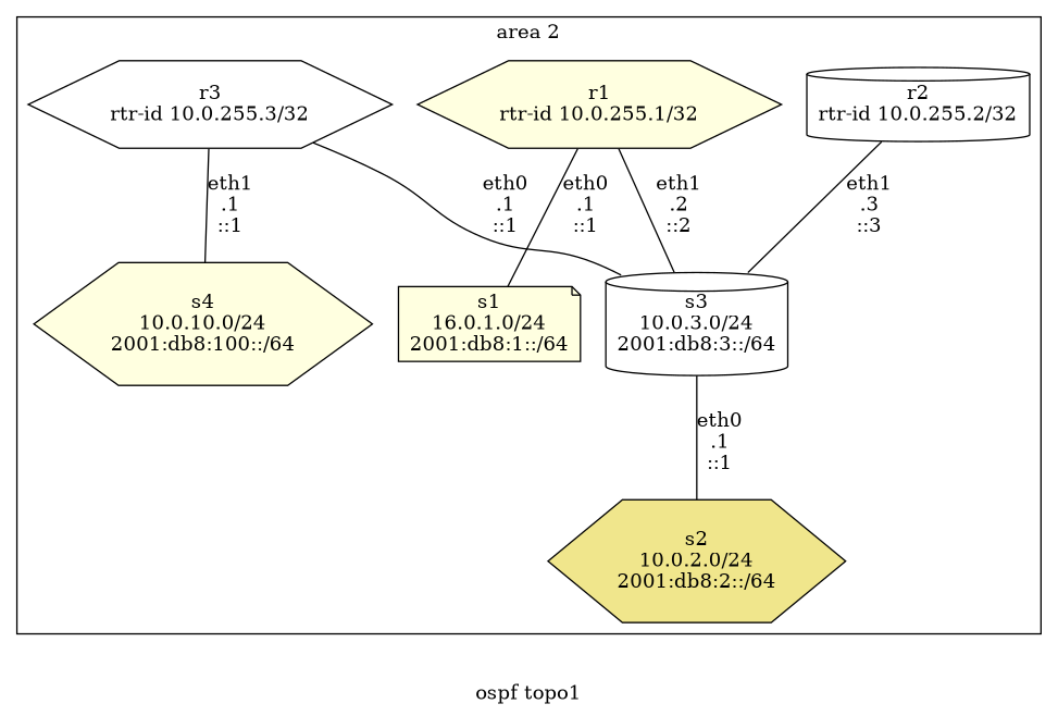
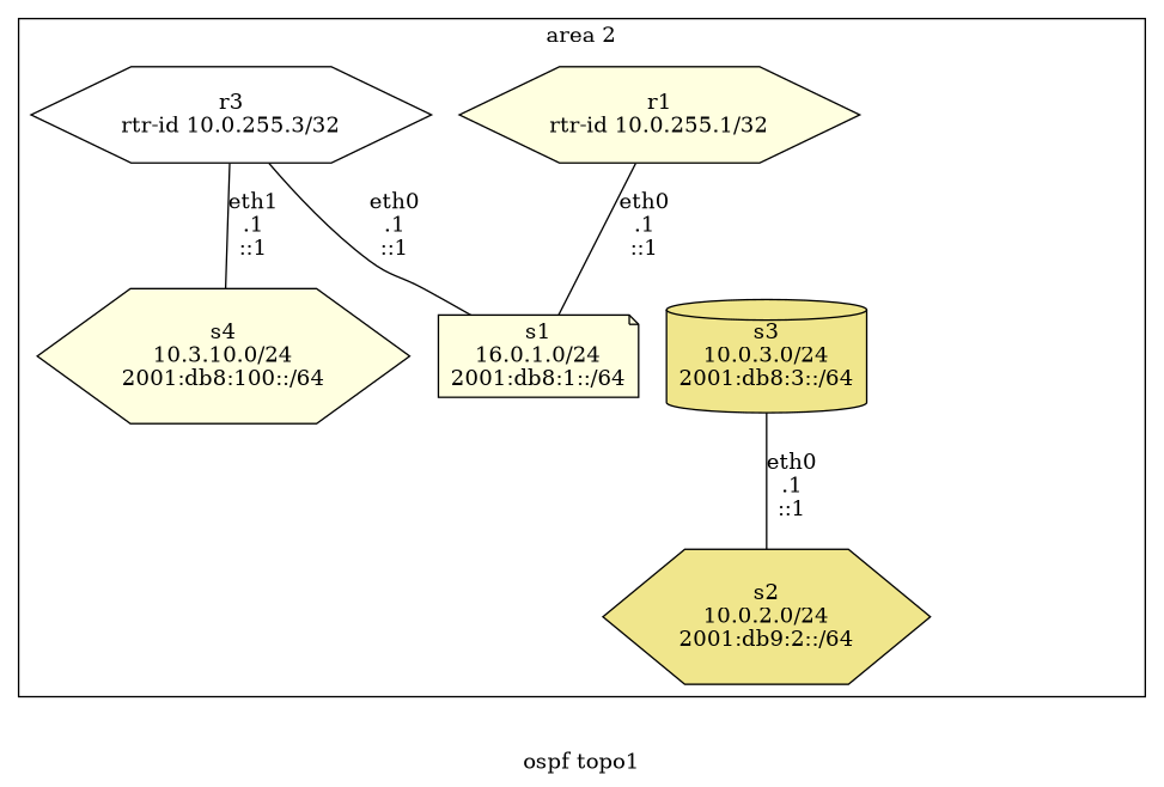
  graph {
    label="ospf topo1"
    node [fillcolor=lightyellow shape=hexagon style=filled]
    n1 [label="r1\nrtr-id 10.0.255.1/32"]
    n2 [label="s1\n16.0.1.0/24\n2001:db8:1::/64" shape=note]
-   n3 [fillcolor=white label="s3\n10.0.3.0/24\n2001:db8:3::/64" shape=cylinder]
-   n4 [fillcolor=white label="r2\nrtr-id 10.0.255.2/32" shape=cylinder]
-   n5 [fillcolor=khaki label="s2\n10.0.2.0/24\n2001:db8:2::/64"]
+   n3 [fillcolor=khaki label="s3\n10.0.3.0/24\n2001:db8:3::/64" shape=cylinder]
+   n5 [fillcolor=khaki label="s2\n10.0.2.0/24\n2001:db9:2::/64"]
    n6 [fillcolor=white label="r3\nrtr-id 10.0.255.3/32"]
-   n7 [label="s4\n10.0.10.0/24\n2001:db8:100::/64"]
+   n7 [label="s4\n10.3.10.0/24\n2001:db8:100::/64"]
    subgraph cluster_1 {
      label="area 2"
      n1
      n2
      n3
-     n4
      n5
      n6
      n7
    }
    n1 -- n2 [label="eth0\n.1\n::1"]
-   n1 -- n3 [label="eth1\n.2\n::2"]
    n3 -- n5 [label="eth0\n.1\n::1"]
-   n4 -- n3 [label="eth1\n.3\n::3"]
-   n6 -- n3 [label="eth0\n.1\n::1"]
+   n6 -- n2 [label="eth0\n.1\n::1"]
    n6 -- n7 [label="eth1\n.1\n::1"]
  }
